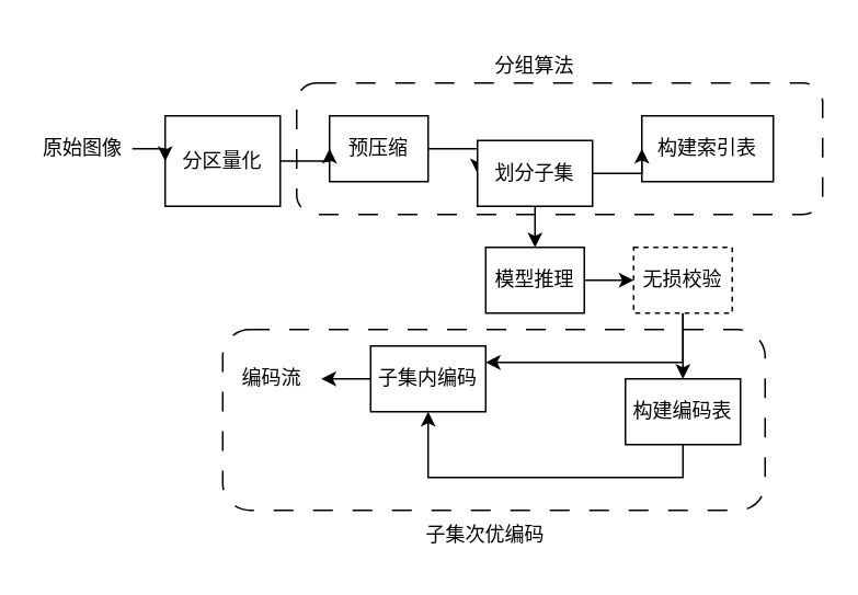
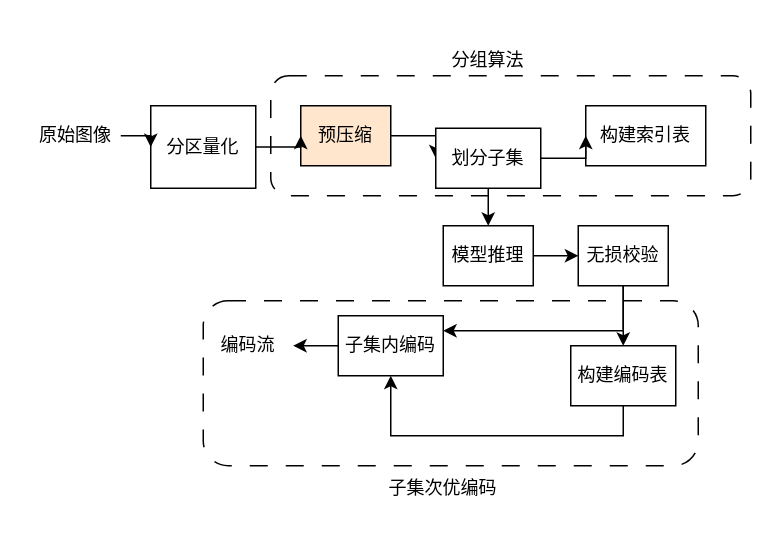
  <mxCell id="0" />
  <mxCell id="1" parent="0" />
  <mxCell id="2" value="" style="rounded=1;whiteSpace=wrap;html=1;shadow=0;dashed=1;dashPattern=12 12;" vertex="1" parent="1"><mxGeometry x="135" y="200" width="330" height="110" as="geometry" /></mxCell>
  <mxCell id="3" value="" style="rounded=1;whiteSpace=wrap;html=1;shadow=0;dashed=1;dashPattern=12 12;" vertex="1" parent="1"><mxGeometry x="180" y="50" width="320" height="80" as="geometry" /></mxCell>
  <mxCell id="4" style="edgeStyle=orthogonalEdgeStyle;rounded=0;orthogonalLoop=1;jettySize=auto;html=1;exitX=1;exitY=0.5;exitDx=0;exitDy=0;entryX=0;entryY=0.5;entryDx=0;entryDy=0;" edge="1" parent="1" source="5" target="9"><mxGeometry relative="1" as="geometry" /></mxCell>
- <mxCell id="5" value="预压缩" style="rounded=0;whiteSpace=wrap;html=1;" vertex="1" parent="1"><mxGeometry x="200" y="70" width="60" height="40" as="geometry" /></mxCell>
+ <mxCell id="5" value="预压缩" style="rounded=0;whiteSpace=wrap;html=1;fillColor=#ffe6cc;" vertex="1" parent="1"><mxGeometry x="200" y="70" width="60" height="40" as="geometry" /></mxCell>
  <mxCell id="6" value="构建索引表" style="rounded=0;whiteSpace=wrap;html=1;" vertex="1" parent="1"><mxGeometry x="390" y="70" width="80" height="40" as="geometry" /></mxCell>
  <mxCell id="7" style="edgeStyle=orthogonalEdgeStyle;rounded=0;orthogonalLoop=1;jettySize=auto;html=1;exitX=1;exitY=0.5;exitDx=0;exitDy=0;entryX=0;entryY=0.5;entryDx=0;entryDy=0;" edge="1" parent="1" source="9" target="6"><mxGeometry relative="1" as="geometry" /></mxCell>
  <mxCell id="8" style="edgeStyle=orthogonalEdgeStyle;rounded=0;orthogonalLoop=1;jettySize=auto;html=1;exitX=0.5;exitY=1;exitDx=0;exitDy=0;entryX=0.5;entryY=0;entryDx=0;entryDy=0;" edge="1" parent="1" source="9" target="11"><mxGeometry relative="1" as="geometry" /></mxCell>
  <mxCell id="9" value="划分子集" style="rounded=0;whiteSpace=wrap;html=1;" vertex="1" parent="1"><mxGeometry x="290" y="85" width="70" height="40" as="geometry" /></mxCell>
  <mxCell id="10" style="edgeStyle=orthogonalEdgeStyle;rounded=0;orthogonalLoop=1;jettySize=auto;html=1;exitX=1;exitY=0.5;exitDx=0;exitDy=0;entryX=0;entryY=0.5;entryDx=0;entryDy=0;" edge="1" parent="1" source="11" target="18"><mxGeometry relative="1" as="geometry" /></mxCell>
  <mxCell id="11" value="模型推理" style="rounded=0;whiteSpace=wrap;html=1;" vertex="1" parent="1"><mxGeometry x="295" y="150" width="60" height="40" as="geometry" /></mxCell>
  <mxCell id="12" style="edgeStyle=orthogonalEdgeStyle;rounded=0;orthogonalLoop=1;jettySize=auto;html=1;exitX=1;exitY=0.5;exitDx=0;exitDy=0;entryX=0;entryY=0.5;entryDx=0;entryDy=0;" edge="1" parent="1" source="13" target="5"><mxGeometry relative="1" as="geometry" /></mxCell>
  <mxCell id="13" value="分区量化" style="rounded=0;whiteSpace=wrap;html=1;" vertex="1" parent="1"><mxGeometry x="100" y="70" width="70" height="55" as="geometry" /></mxCell>
  <mxCell id="14" style="edgeStyle=orthogonalEdgeStyle;rounded=0;orthogonalLoop=1;jettySize=auto;html=1;exitX=1;exitY=0.5;exitDx=0;exitDy=0;" edge="1" parent="1" source="15" target="13"><mxGeometry relative="1" as="geometry" /></mxCell>
  <mxCell id="15" value="原始图像" style="text;html=1;strokeColor=none;fillColor=none;align=center;verticalAlign=middle;whiteSpace=wrap;rounded=0;" vertex="1" parent="1"><mxGeometry x="20" y="75" width="60" height="30" as="geometry" /></mxCell>
  <mxCell id="16" style="edgeStyle=orthogonalEdgeStyle;rounded=0;orthogonalLoop=1;jettySize=auto;html=1;exitX=0.5;exitY=1;exitDx=0;exitDy=0;" edge="1" parent="1" source="18" target="21"><mxGeometry relative="1" as="geometry" /></mxCell>
  <mxCell id="17" style="edgeStyle=orthogonalEdgeStyle;rounded=0;orthogonalLoop=1;jettySize=auto;html=1;exitX=0.5;exitY=1;exitDx=0;exitDy=0;entryX=1;entryY=0.25;entryDx=0;entryDy=0;" edge="1" parent="1" source="18" target="23"><mxGeometry relative="1" as="geometry" /></mxCell>
- <mxCell id="18" value="无损校验" style="rounded=0;whiteSpace=wrap;html=1;dashed=1;" vertex="1" parent="1"><mxGeometry x="385" y="150" width="60" height="40" as="geometry" /></mxCell>
+ <mxCell id="18" value="无损校验" style="rounded=0;whiteSpace=wrap;html=1;" vertex="1" parent="1"><mxGeometry x="385" y="150" width="60" height="40" as="geometry" /></mxCell>
  <mxCell id="19" value="分组算法" style="text;html=1;strokeColor=none;fillColor=none;align=center;verticalAlign=middle;whiteSpace=wrap;rounded=0;" vertex="1" parent="1"><mxGeometry x="285" y="20" width="80" height="40" as="geometry" /></mxCell>
  <mxCell id="20" style="edgeStyle=orthogonalEdgeStyle;rounded=0;orthogonalLoop=1;jettySize=auto;html=1;exitX=0.5;exitY=1;exitDx=0;exitDy=0;entryX=0.5;entryY=1;entryDx=0;entryDy=0;" edge="1" parent="1" source="21" target="23"><mxGeometry relative="1" as="geometry" /></mxCell>
  <mxCell id="21" value="构建编码表" style="rounded=0;whiteSpace=wrap;html=1;" vertex="1" parent="1"><mxGeometry x="380" y="230" width="70" height="40" as="geometry" /></mxCell>
  <mxCell id="22" style="edgeStyle=orthogonalEdgeStyle;rounded=0;orthogonalLoop=1;jettySize=auto;html=1;exitX=0;exitY=0.5;exitDx=0;exitDy=0;entryX=1;entryY=0.5;entryDx=0;entryDy=0;" edge="1" parent="1" source="23" target="24"><mxGeometry relative="1" as="geometry" /></mxCell>
  <mxCell id="23" value="子集内编码" style="rounded=0;whiteSpace=wrap;html=1;" vertex="1" parent="1"><mxGeometry x="225" y="210" width="70" height="40" as="geometry" /></mxCell>
  <mxCell id="24" value="编码流" style="text;html=1;strokeColor=none;fillColor=none;align=center;verticalAlign=middle;whiteSpace=wrap;rounded=0;" vertex="1" parent="1"><mxGeometry x="135" y="215" width="60" height="30" as="geometry" /></mxCell>
  <mxCell id="25" value="子集次优编码" style="text;html=1;strokeColor=none;fillColor=none;align=center;verticalAlign=middle;whiteSpace=wrap;rounded=0;" vertex="1" parent="1"><mxGeometry x="245" y="310" width="100" height="30" as="geometry" /></mxCell>
